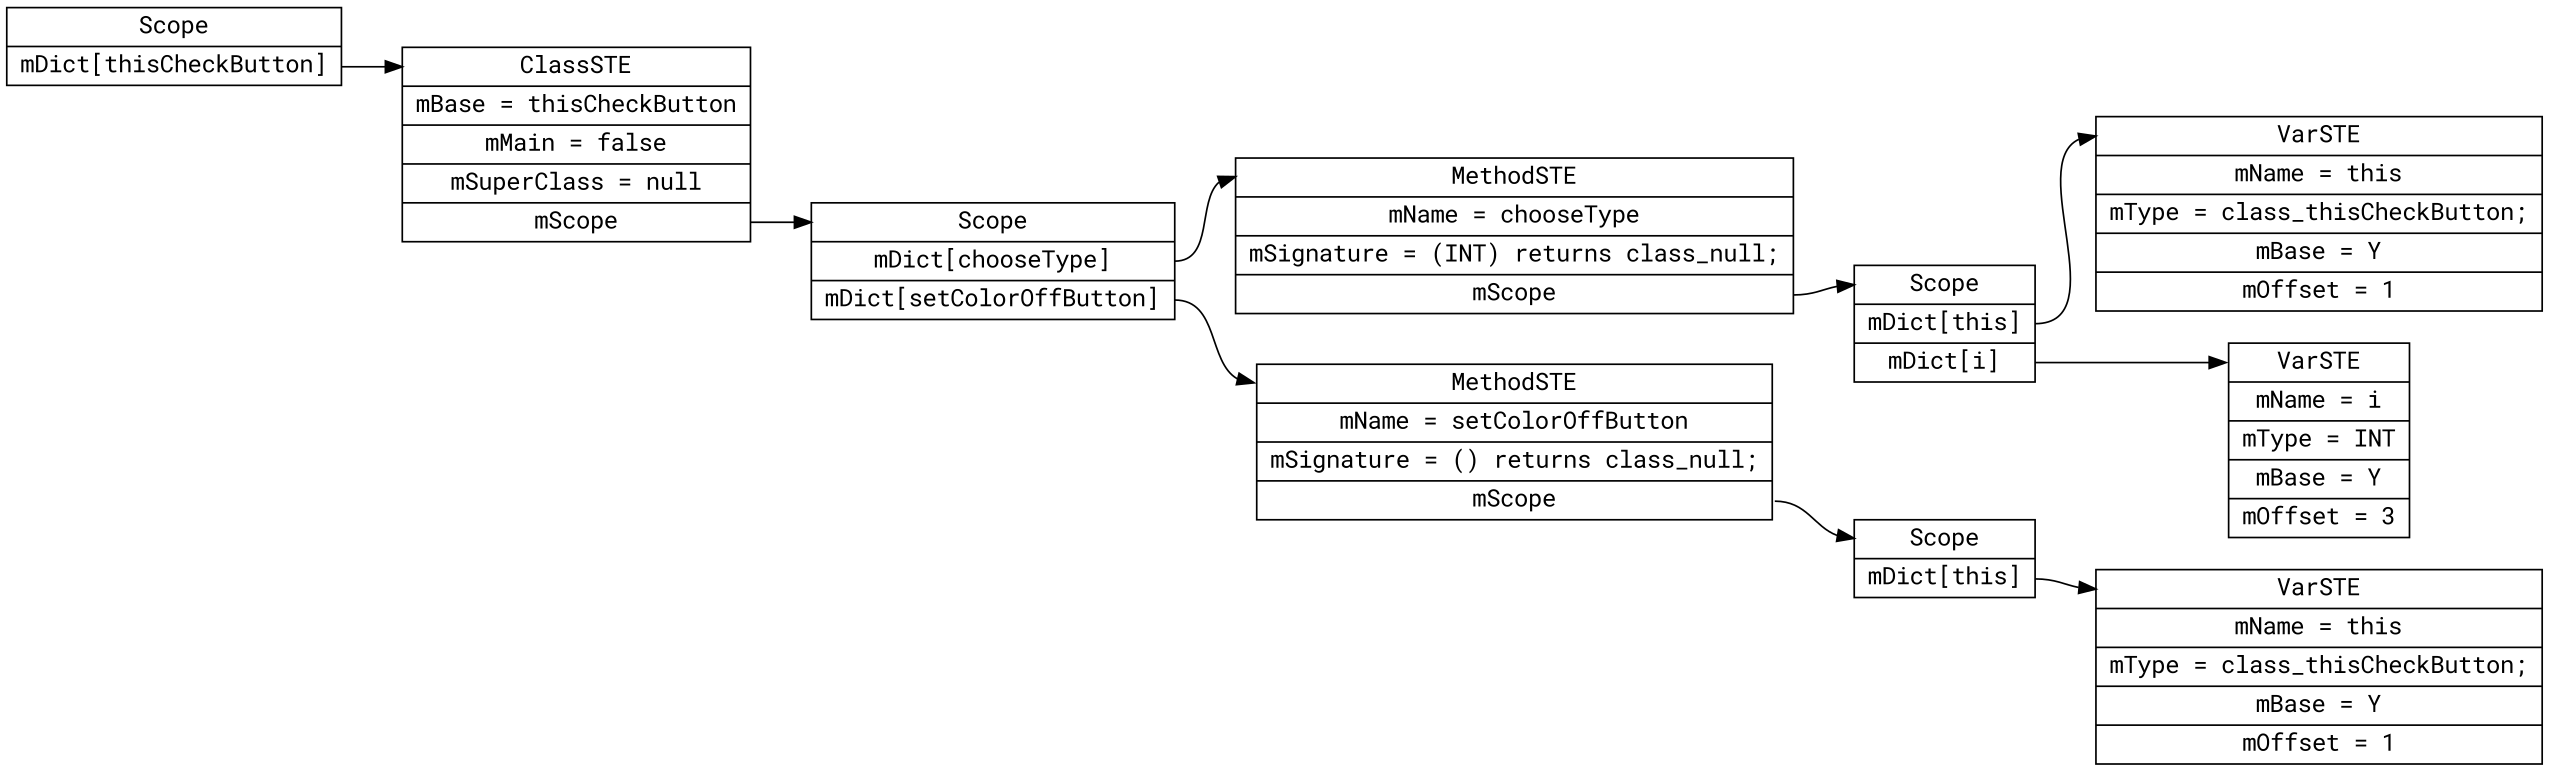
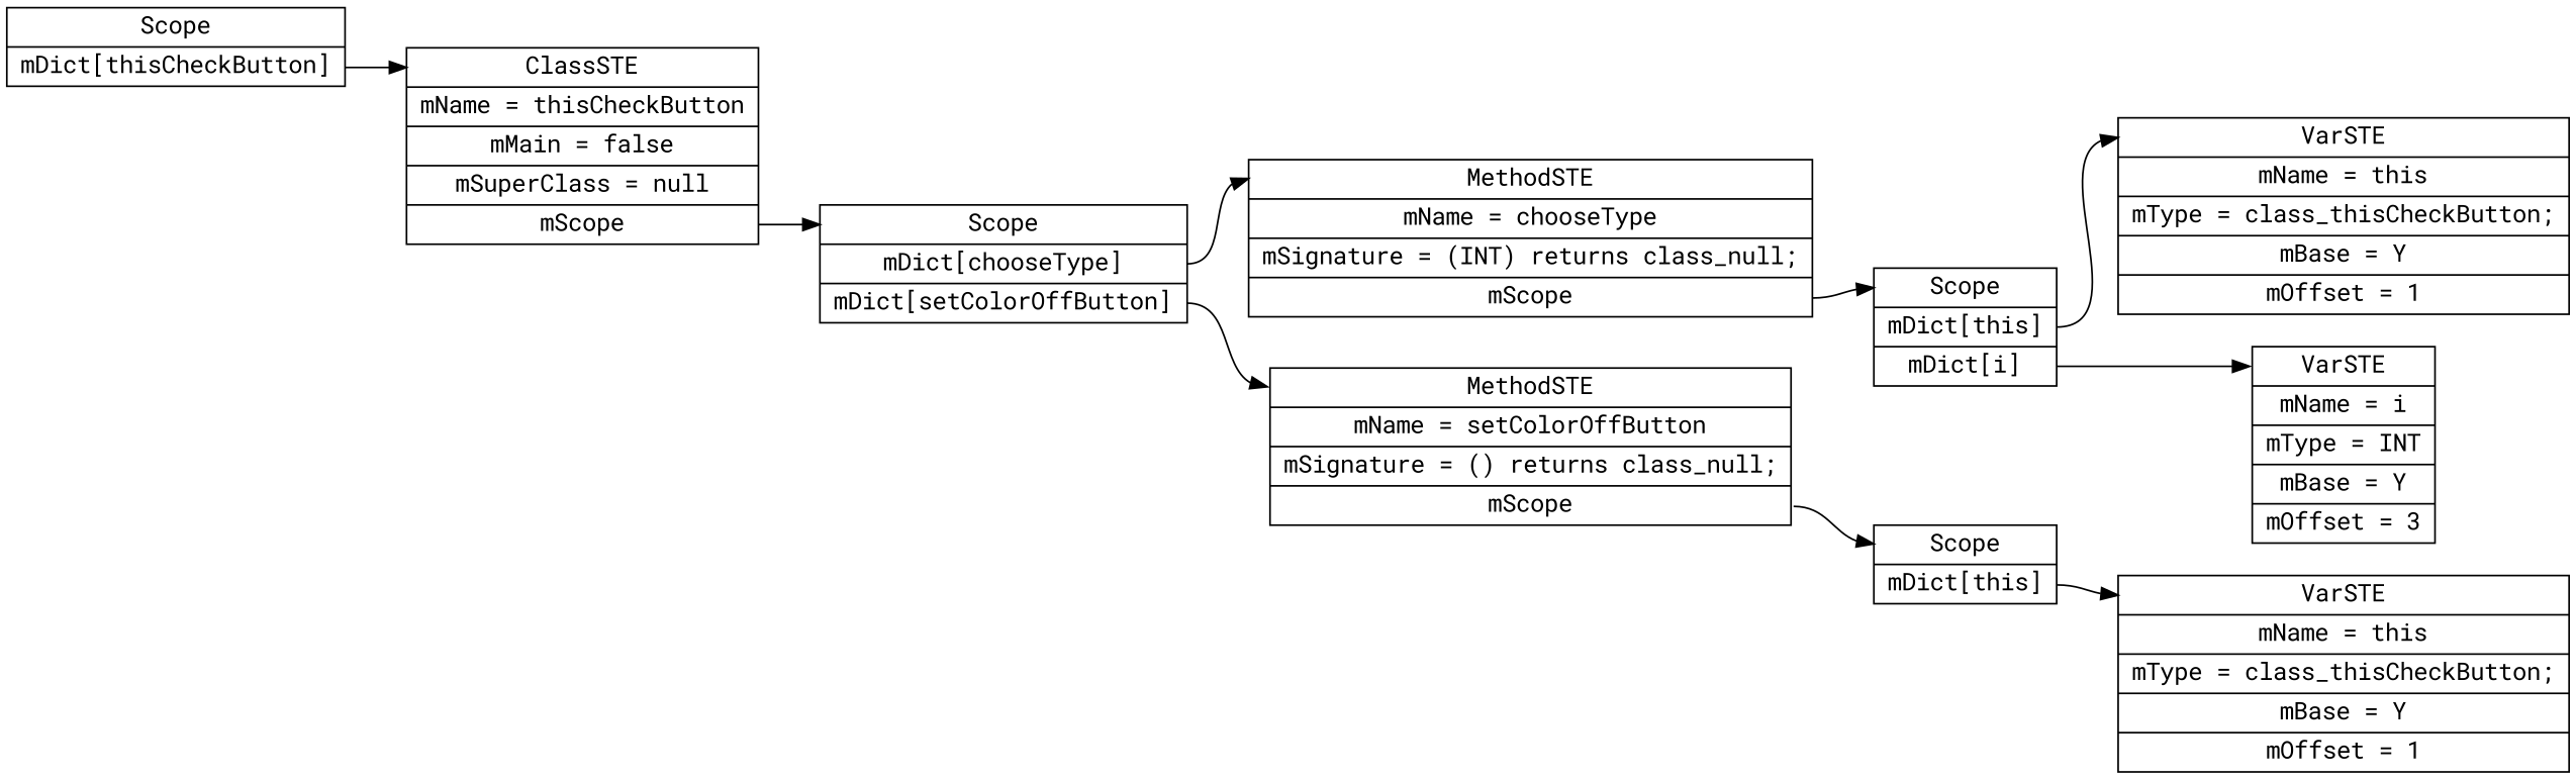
  digraph {
    rankdir=LR
    fontname="Roboto Mono"
    node [shape=record fontname="Roboto Mono"]
    edge [headport=f0 tailport=f1 fontname="Roboto Mono"]
    n1 [label=" <f0> Scope | <f1> mDict\[thisCheckButton\] "]
-   n2 [label=" <f0> ClassSTE | <f1> mBase = thisCheckButton| <f2> mMain = false| <f3> mSuperClass = null| <f4> mScope "]
+   n2 [label=" <f0> ClassSTE | <f1> mName = thisCheckButton| <f2> mMain = false| <f3> mSuperClass = null| <f4> mScope "]
    n3 [label=" <f0> Scope | <f1> mDict\[chooseType\] | <f2> mDict\[setColorOffButton\] "]
    n4 [label=" <f0> MethodSTE | <f1> mName = chooseType| <f2> mSignature = (INT) returns class_null;| <f3> mScope "]
    n5 [label=" <f0> MethodSTE | <f1> mName = setColorOffButton| <f2> mSignature = () returns class_null;| <f3> mScope "]
    n6 [label=" <f0> Scope | <f1> mDict\[this\] | <f2> mDict\[i\] "]
    n7 [label=" <f0> VarSTE | <f1> mName = this| <f2> mType = class_thisCheckButton;| <f3> mBase = Y| <f4> mOffset = 1"]
    n8 [label=" <f0> VarSTE | <f1> mName = i| <f2> mType = INT| <f3> mBase = Y| <f4> mOffset = 3"]
    n9 [label=" <f0> Scope | <f1> mDict\[this\] "]
    n10 [label=" <f0> VarSTE | <f1> mName = this| <f2> mType = class_thisCheckButton;| <f3> mBase = Y| <f4> mOffset = 1"]
    n1 -> n2
    n2 -> n3 [tailport=f4]
    n3 -> n4
    n3 -> n5 [tailport=f2]
    n4 -> n6 [tailport=f3]
    n5 -> n9 [tailport=f3]
    n6 -> n7
    n6 -> n8 [tailport=f2]
    n9 -> n10
  }
